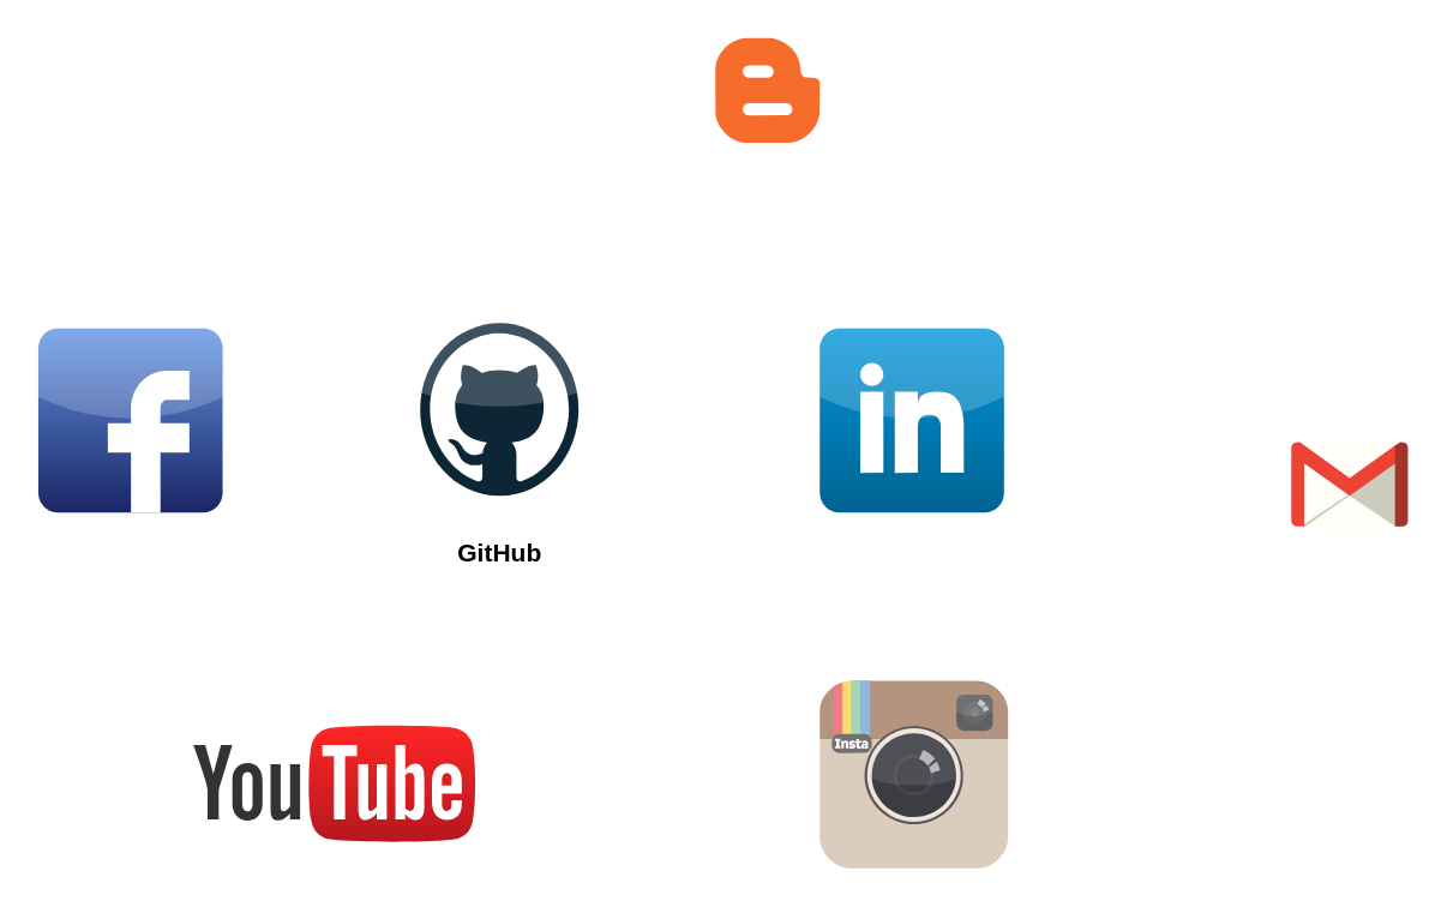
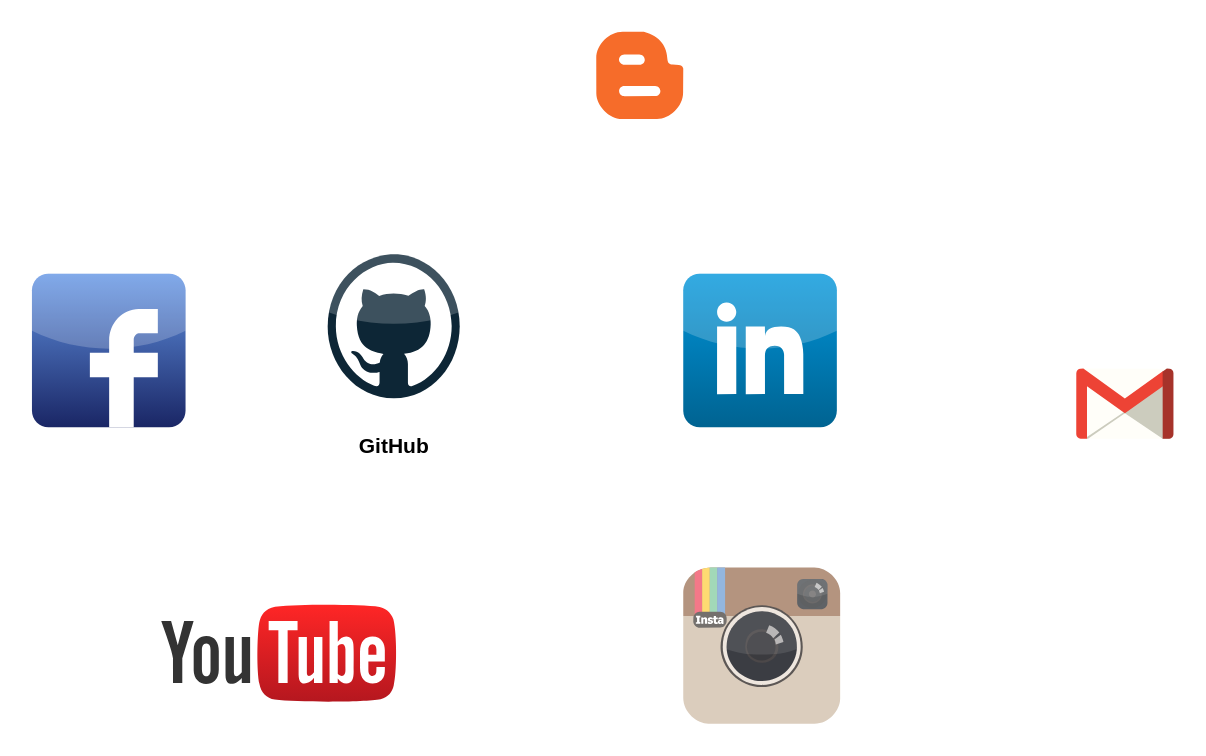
  <mxCell id="0" />
  <mxCell id="1" parent="0" />
  <mxCell id="2" value="" style="dashed=0;outlineConnect=0;html=1;align=center;labelPosition=center;verticalLabelPosition=bottom;verticalAlign=top;shape=mxgraph.webicons.facebook;fillColor=#6294E4;gradientColor=#1A2665" parent="1" vertex="1"><mxGeometry x="20.8" y="182" width="102.4" height="102.4" as="geometry" /></mxCell>
  <mxCell id="3" value="" style="dashed=0;outlineConnect=0;html=1;align=center;labelPosition=center;verticalLabelPosition=bottom;verticalAlign=top;shape=mxgraph.weblogos.youtube;fillColor=#FF2626;gradientColor=#B5171F" parent="1" vertex="1"><mxGeometry x="107" y="402" width="157.2" height="65.8" as="geometry" /></mxCell>
- <mxCell id="4" value="GitHub" style="dashed=0;outlineConnect=0;html=1;align=center;labelPosition=center;verticalLabelPosition=bottom;verticalAlign=top;shape=mxgraph.webicons.github;gradientColor=#DFDEDE;labelBackgroundColor=none;fontSize=14;strokeColor=#33001A;fillColor=none;resizeWidth=1;resizeHeight=1;fontStyle=1" parent="1" vertex="1"><mxGeometry x="217" y="162" width="120" height="130" as="geometry" /></mxCell>
+ <mxCell id="4" value="GitHub" style="dashed=0;outlineConnect=0;html=1;align=center;labelPosition=center;verticalLabelPosition=bottom;verticalAlign=top;shape=mxgraph.webicons.github;gradientColor=#DFDEDE;labelBackgroundColor=none;fontSize=14;strokeColor=#33001A;fillColor=none;resizeWidth=1;resizeHeight=1;fontStyle=1" parent="1" vertex="1"><mxGeometry x="202" y="152" width="120" height="130" as="geometry" /></mxCell>
  <mxCell id="5" value="" style="dashed=0;outlineConnect=0;html=1;align=center;labelPosition=center;verticalLabelPosition=bottom;verticalAlign=top;shape=mxgraph.weblogos.instagram;fillColor=#6FC0E4;gradientColor=#1E305B" parent="1" vertex="1"><mxGeometry x="455" y="377.8" width="104.6" height="104.2" as="geometry" /></mxCell>
  <mxCell id="6" value="" style="dashed=0;outlineConnect=0;html=1;align=center;labelPosition=center;verticalLabelPosition=bottom;verticalAlign=top;shape=mxgraph.weblogos.gmail" parent="1" vertex="1"><mxGeometry x="717" y="245.2" width="64.8" height="46.8" as="geometry" /></mxCell>
  <mxCell id="7" value="" style="dashed=0;outlineConnect=0;html=1;align=center;labelPosition=center;verticalLabelPosition=bottom;verticalAlign=top;shape=mxgraph.weblogos.blogger;fillColor=#F66C2A;strokeColor=none" parent="1" vertex="1"><mxGeometry x="397" y="20.6" width="58" height="58.2" as="geometry" /></mxCell>
  <mxCell id="8" value="" style="dashed=0;outlineConnect=0;html=1;align=center;labelPosition=center;verticalLabelPosition=bottom;verticalAlign=top;shape=mxgraph.webicons.linkedin;fillColor=#0095DB;gradientColor=#006391" parent="1" vertex="1"><mxGeometry x="455" y="182" width="102.4" height="102.4" as="geometry" /></mxCell>
